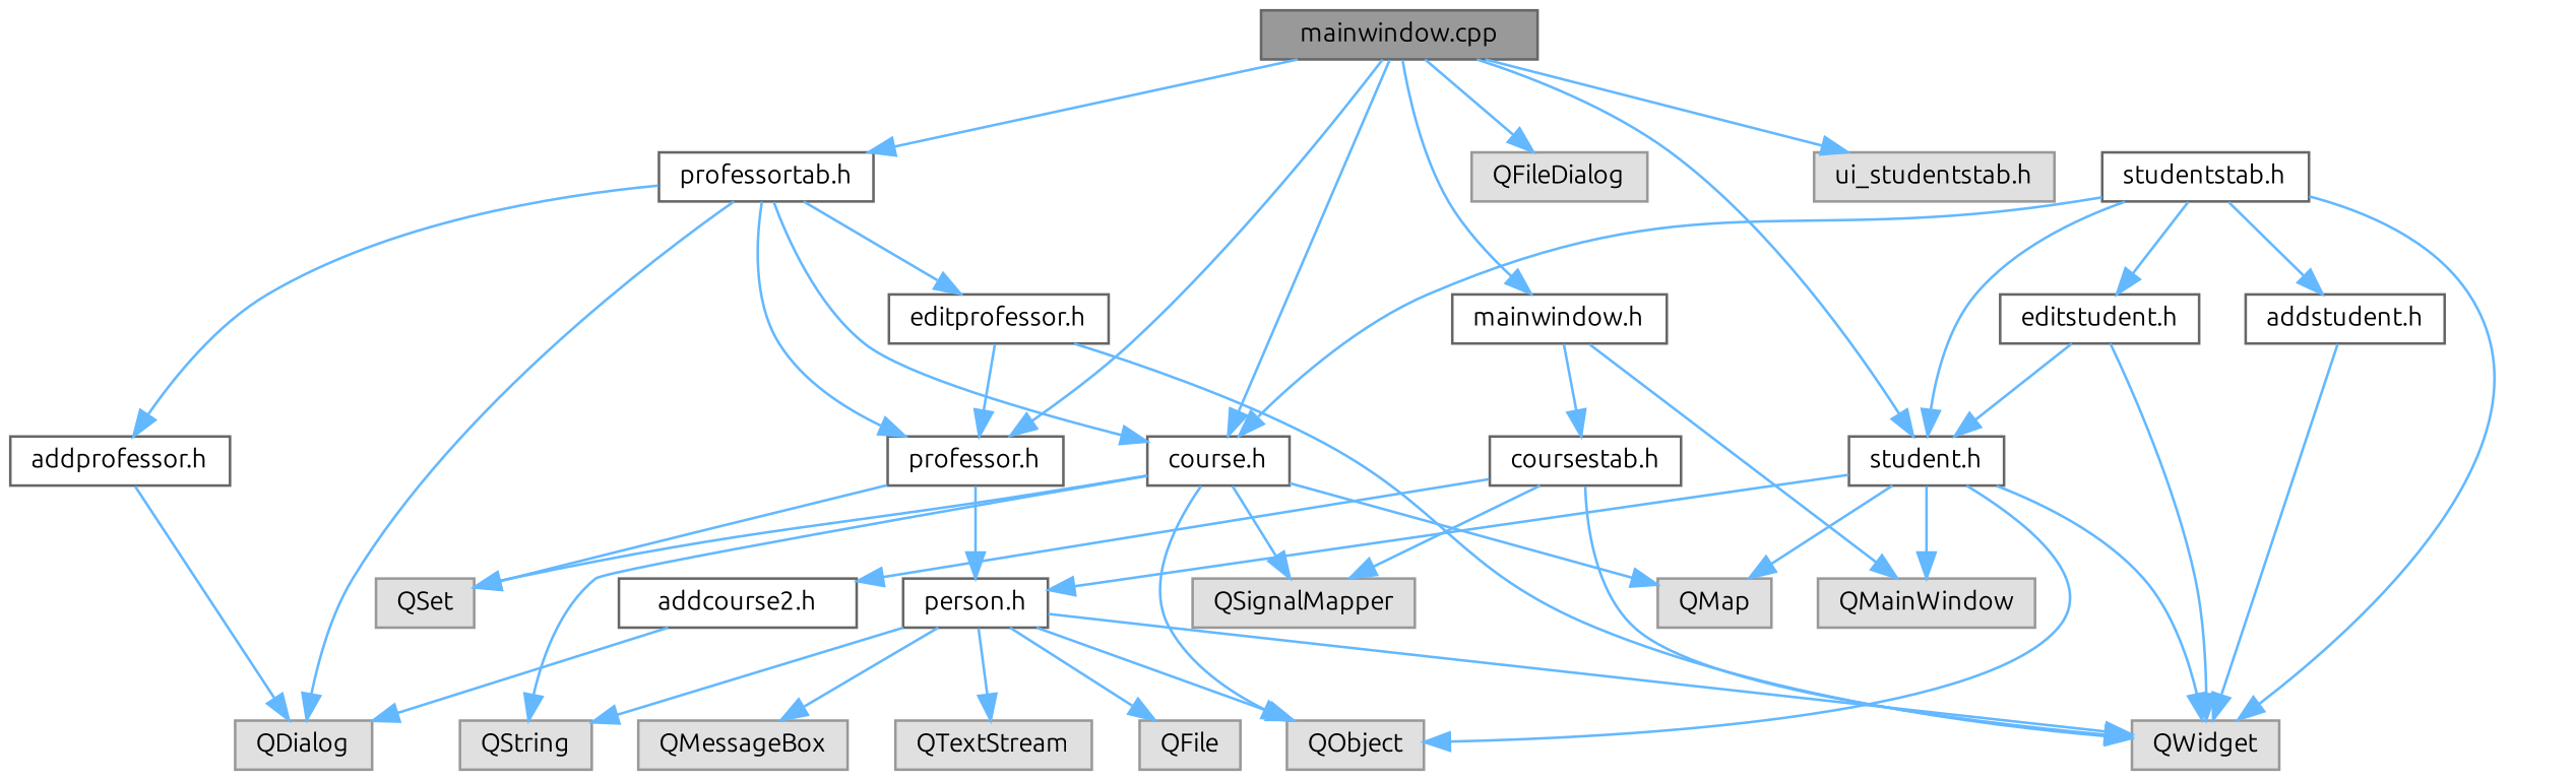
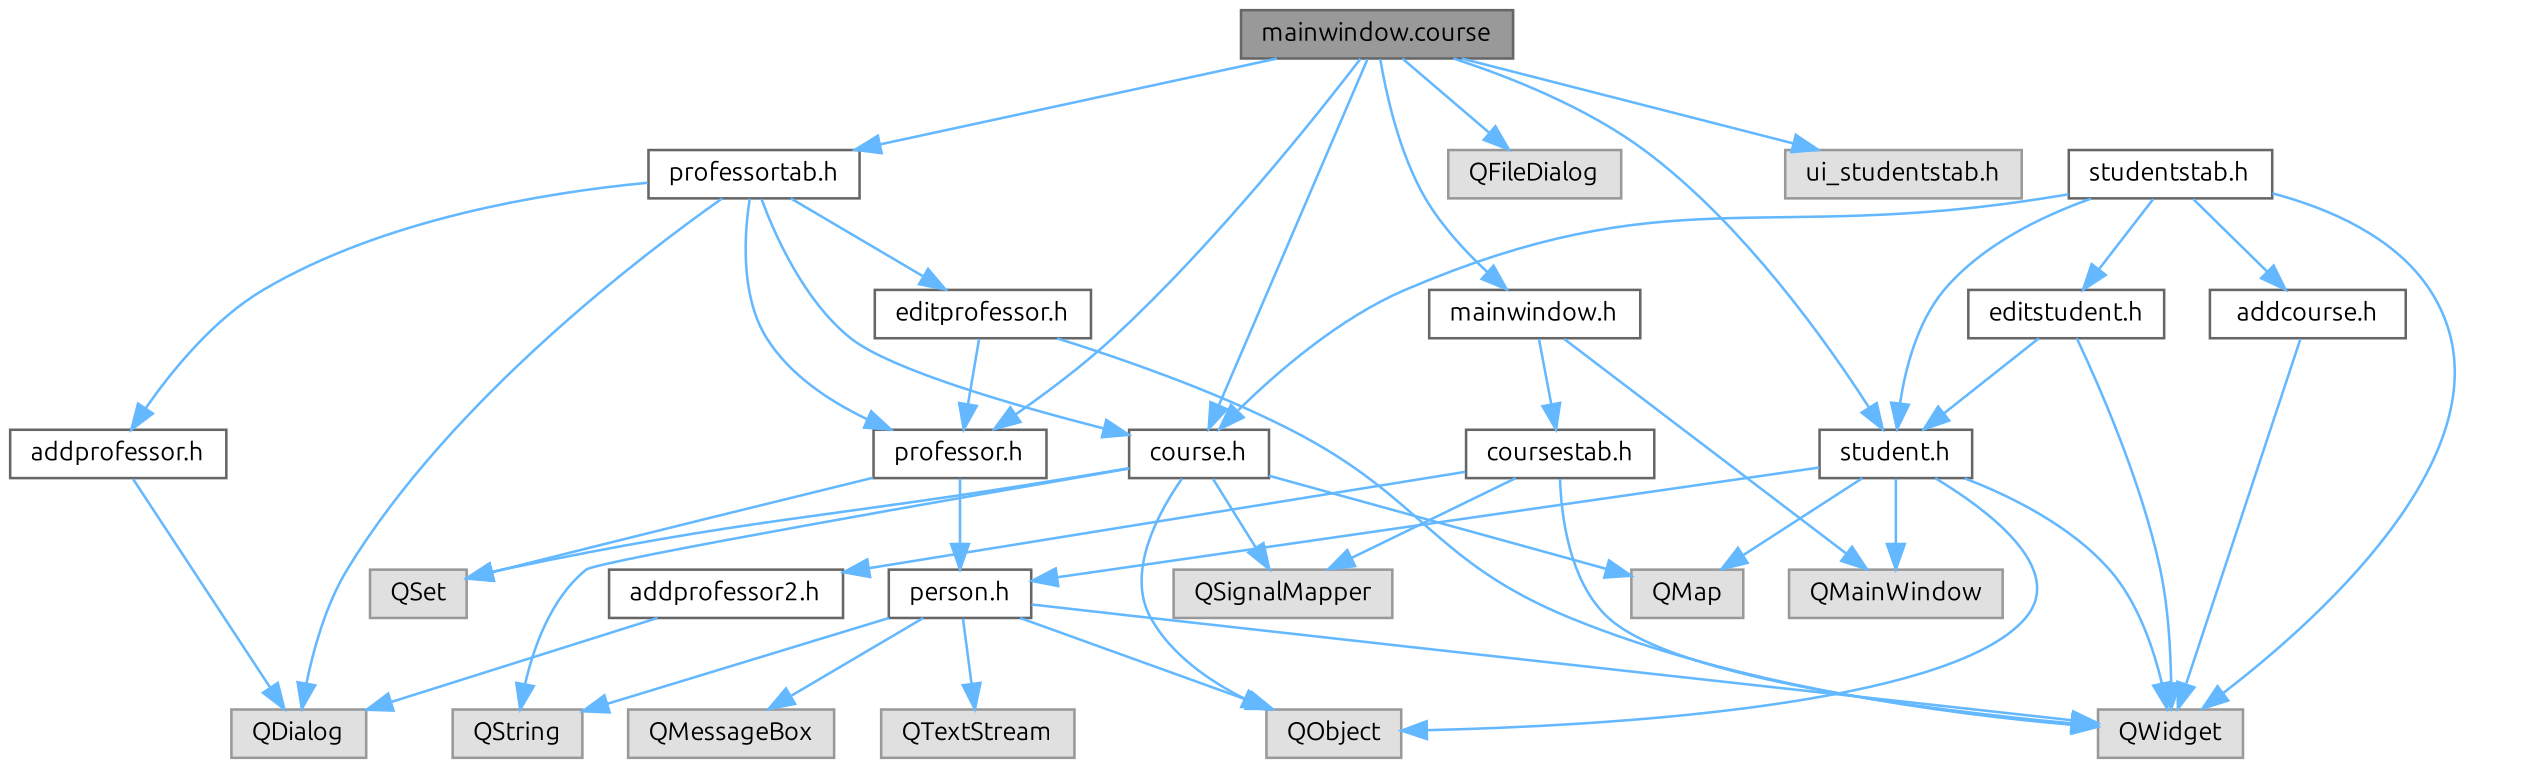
  digraph {
    fontname=Ubuntu
    node [color=grey40 fillcolor=white fontname=Ubuntu fontsize=10 shape=box style=filled]
    edge [color=steelblue1 fontname=Ubuntu fontsize=10 labelfontname=Helvetica labelfontsize=10 style=solid]
-   n1 [color=gray40 fillcolor=grey60 fontcolor=black height=0.2 label="mainwindow.cpp" width=0.4]
+   n1 [color=gray40 fillcolor=grey60 fontcolor=black height=0.2 label="mainwindow.course" width=0.4]
    n2 [height=0.2 label="mainwindow.h" width=0.4]
    n3 [color=grey60 fillcolor="#E0E0E0" height=0.2 label="ui_studentstab.h" width=0.4]
    n4 [height=0.2 label="course.h" width=0.4]
    n5 [height=0.2 label="student.h" width=0.4]
    n6 [height=0.2 label="professortab.h" width=0.4]
    n7 [height=0.2 label="professor.h" width=0.4]
    n8 [color=grey60 fillcolor="#E0E0E0" height=0.2 label=QFileDialog width=0.4]
    n9 [height=0.2 label="coursestab.h" width=0.4]
    n10 [color=grey60 fillcolor="#E0E0E0" height=0.2 label=QMainWindow width=0.4]
    n11 [height=0.2 label="studentstab.h" width=0.4]
    n12 [color=grey60 fillcolor="#E0E0E0" height=0.2 label=QWidget width=0.4]
-   n13 [height=0.2 label="addstudent.h" width=0.4]
+   n13 [height=0.2 label="addcourse.h" width=0.4]
    n14 [height=0.2 label="editstudent.h" width=0.4]
    n15 [color=grey60 fillcolor="#E0E0E0" height=0.2 label=QSignalMapper width=0.4]
    n16 [color=grey60 fillcolor="#E0E0E0" height=0.2 label=QString width=0.4]
    n17 [color=grey60 fillcolor="#E0E0E0" height=0.2 label=QObject width=0.4]
    n18 [color=grey60 fillcolor="#E0E0E0" height=0.2 label=QSet width=0.4]
    n19 [color=grey60 fillcolor="#E0E0E0" height=0.2 label=QMap width=0.4]
    n20 [height=0.2 label="person.h" width=0.4]
    n21 [color=grey60 fillcolor="#E0E0E0" height=0.2 label=QDialog width=0.4]
    n22 [height=0.2 label="addprofessor.h" width=0.4]
    n23 [height=0.2 label="editprofessor.h" width=0.4]
-   n24 [height=0.2 label="addcourse2.h" width=0.4]
-   n25 [color=grey60 fillcolor="#E0E0E0" height=0.2 label=QFile width=0.4]
+   n24 [height=0.2 label="addprofessor2.h" width=0.4]
    n26 [color=grey60 fillcolor="#E0E0E0" height=0.2 label=QMessageBox width=0.4]
    n27 [color=grey60 fillcolor="#E0E0E0" height=0.2 label=QTextStream width=0.4]
    n1 -> n2
    n1 -> n3
    n1 -> n4
    n1 -> n5
    n1 -> n6
    n1 -> n7
    n1 -> n8
    n2 -> n9
    n2 -> n10
    n4 -> n15
    n4 -> n16
    n4 -> n17
    n4 -> n18
    n4 -> n19
    n5 -> n10
    n5 -> n12
    n5 -> n17
    n5 -> n19
    n5 -> n20
    n6 -> n4
    n6 -> n7
    n6 -> n21
    n6 -> n22
    n6 -> n23
    n7 -> n18
    n7 -> n20
    n9 -> n12
    n9 -> n15
    n9 -> n24
    n11 -> n4
    n11 -> n5
    n11 -> n12
    n11 -> n13
    n11 -> n14
    n13 -> n12
    n14 -> n5
    n14 -> n12
    n20 -> n12
    n20 -> n16
    n20 -> n17
-   n20 -> n25
    n20 -> n26
    n20 -> n27
    n22 -> n21
    n23 -> n7
    n23 -> n12
    n24 -> n21
  }
